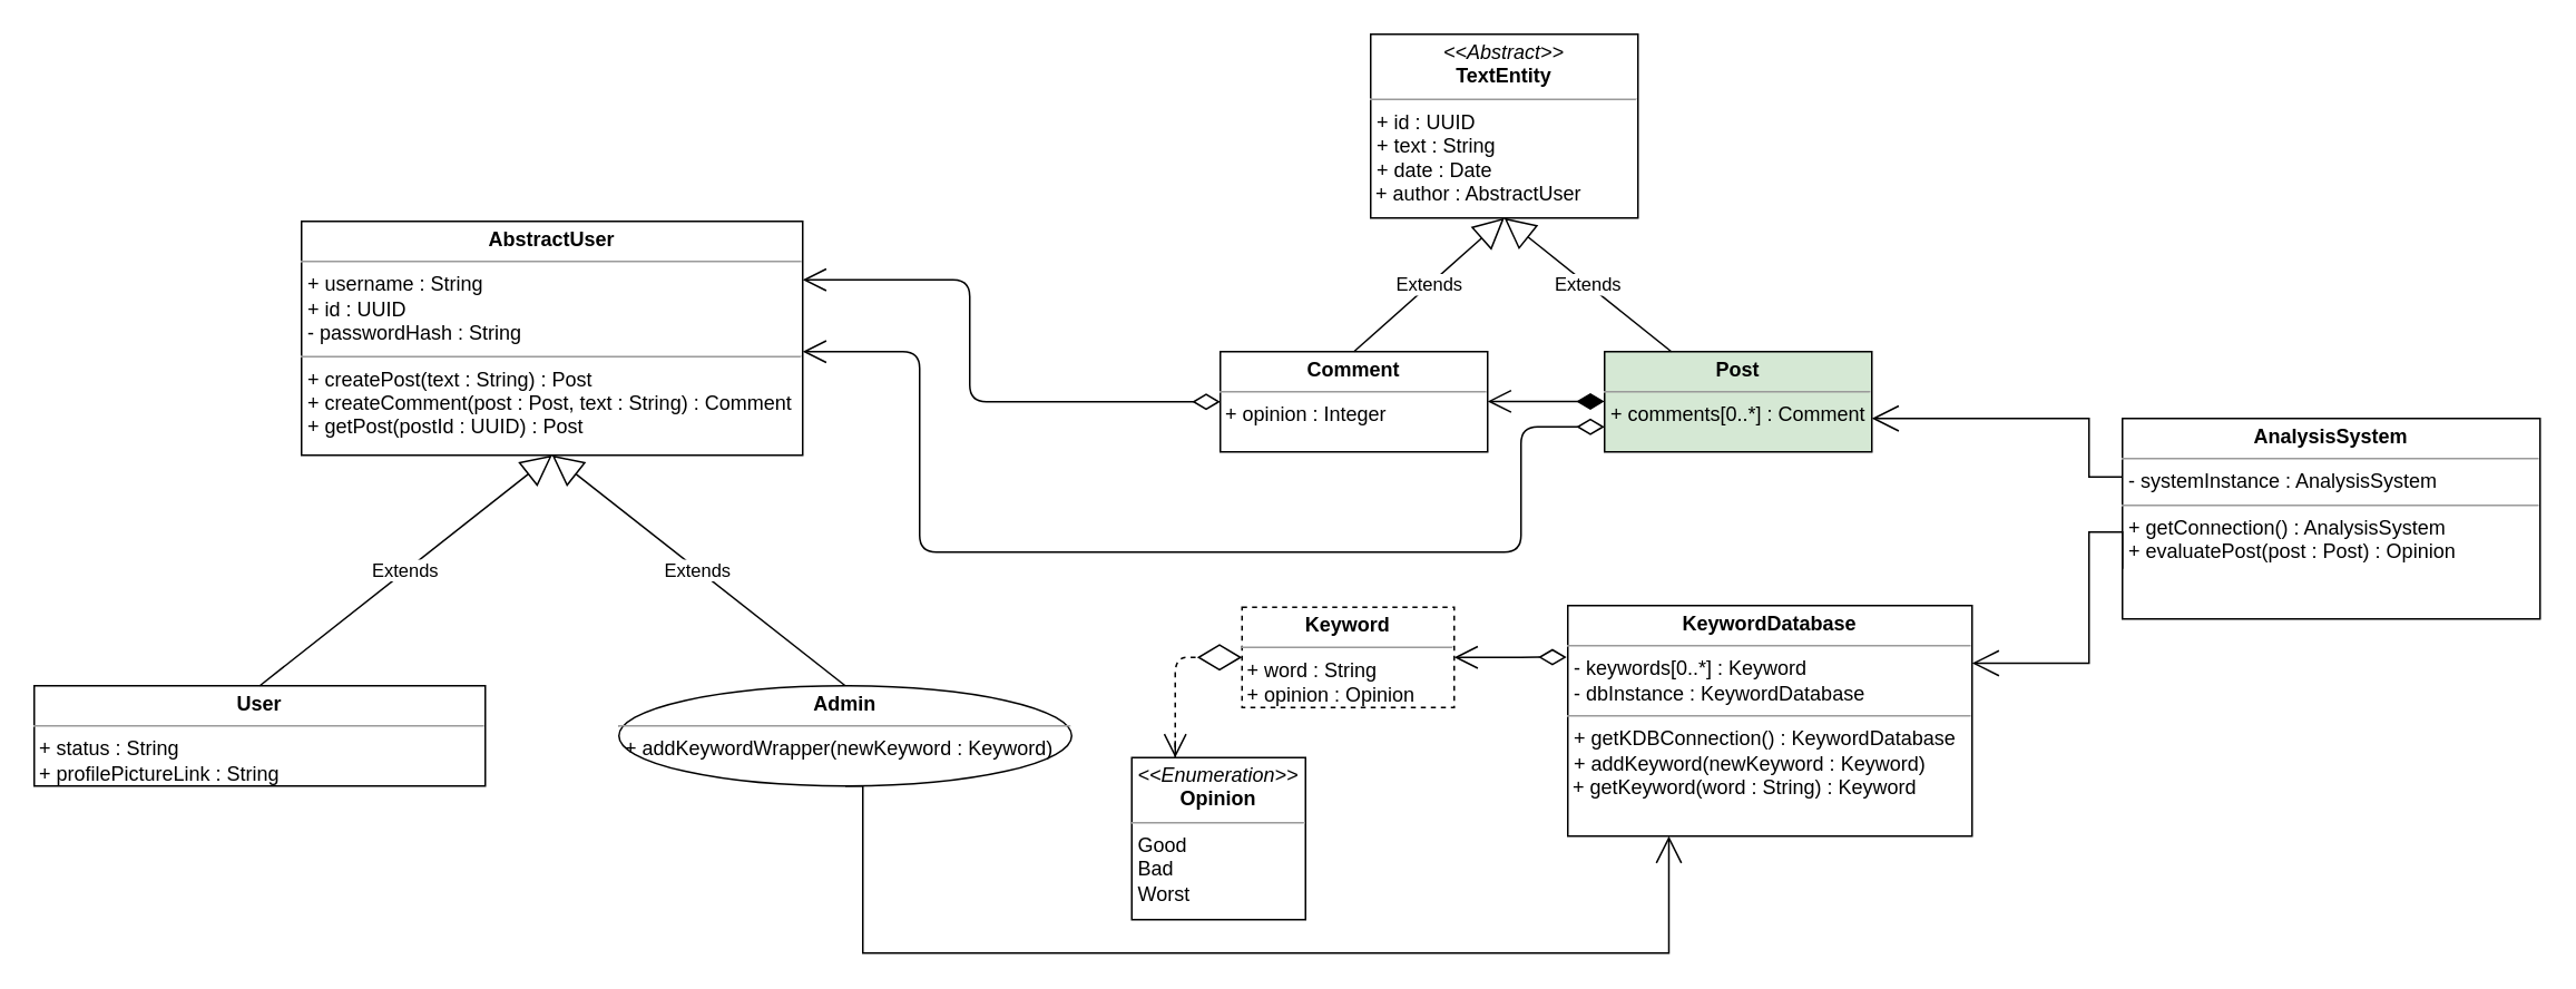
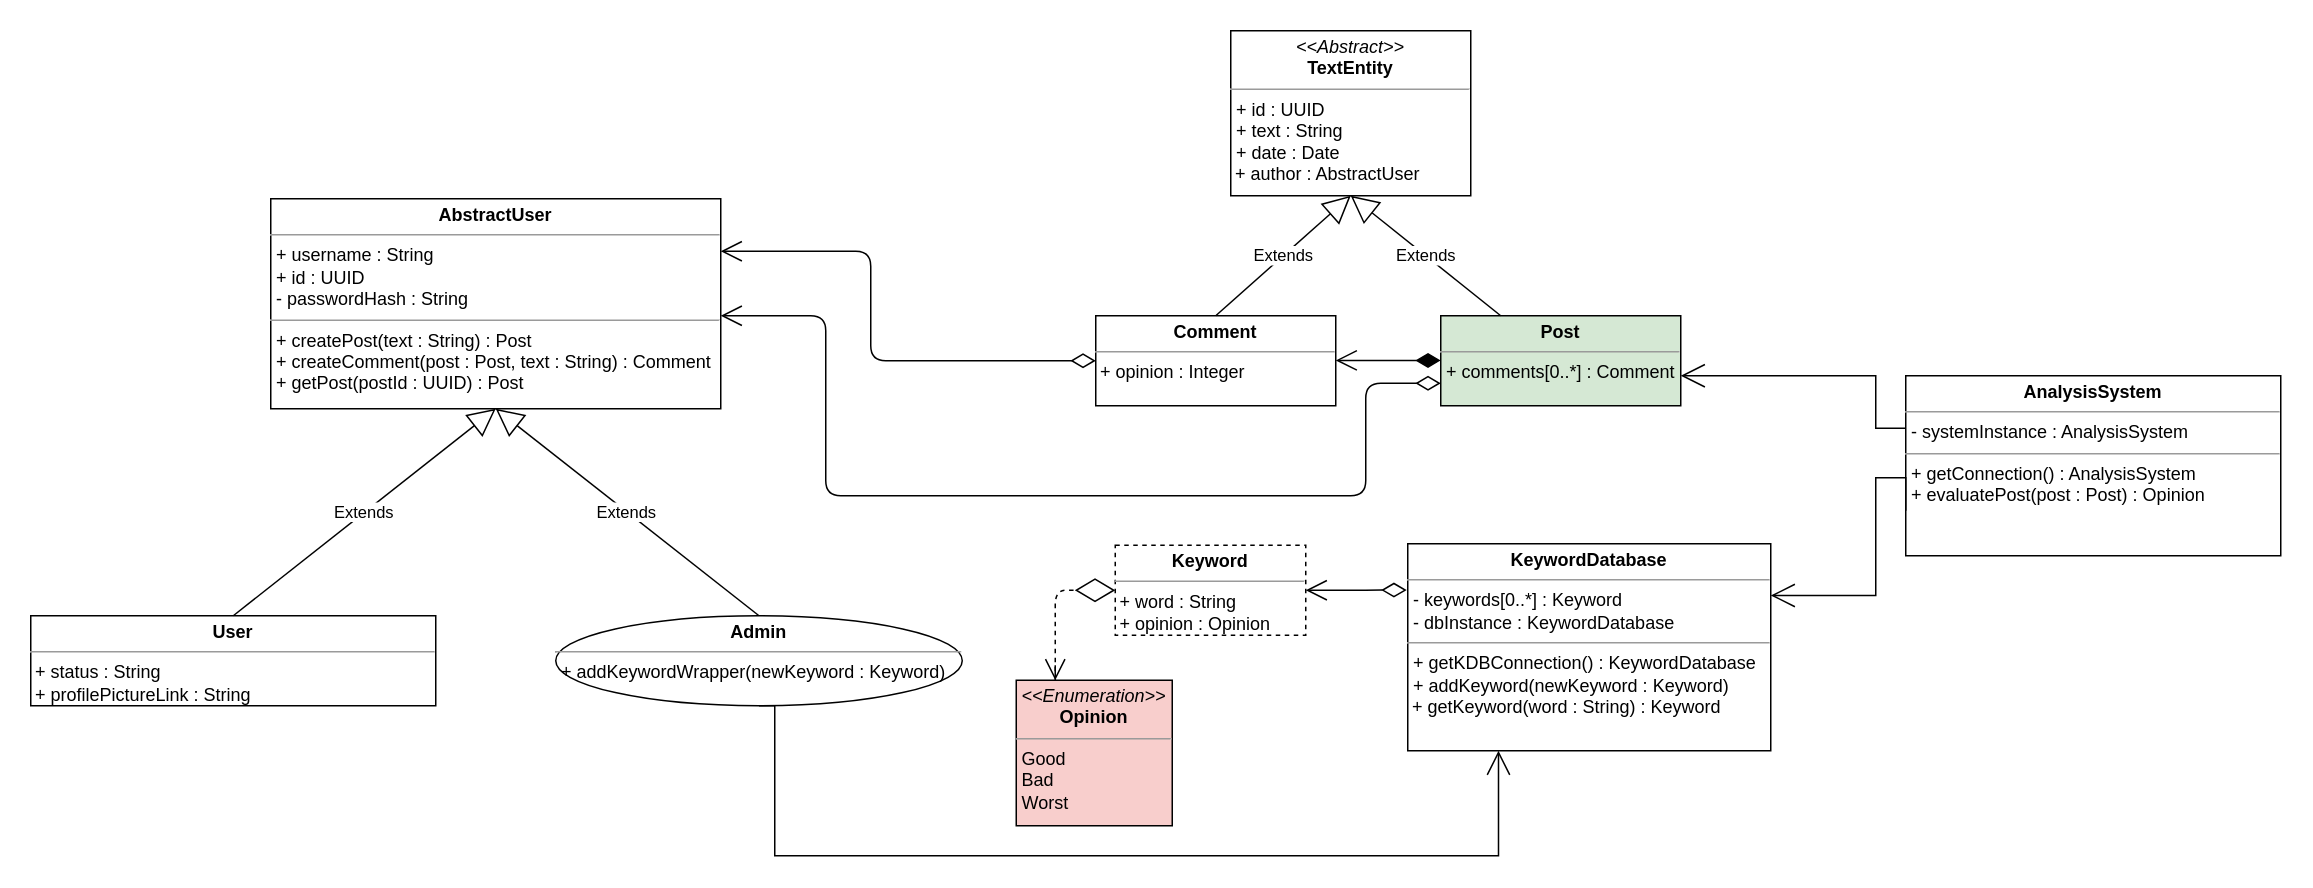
  <mxCell id="0" />
  <mxCell id="1" parent="0" />
  <mxCell id="2" value="&lt;p style=&quot;margin: 0px ; margin-top: 4px ; text-align: center&quot;&gt;&lt;b&gt;Comment&lt;/b&gt;&lt;/p&gt;&lt;hr size=&quot;1&quot;&gt;&amp;nbsp;+ opinion : Integer" style="verticalAlign=top;align=left;overflow=fill;fontSize=12;fontFamily=Helvetica;html=1;hachureGap=4;pointerEvents=0;" parent="1" vertex="1"><mxGeometry x="730" y="210" width="160" height="60" as="geometry" /></mxCell>
  <mxCell id="3" value="&lt;p style=&quot;margin: 0px ; margin-top: 4px ; text-align: center&quot;&gt;&lt;b&gt;Post&lt;/b&gt;&lt;/p&gt;&lt;hr size=&quot;1&quot;&gt;&lt;p style=&quot;margin: 0px ; margin-left: 4px&quot;&gt;+ comments[0..*] : Comment&lt;br&gt;&lt;/p&gt;" style="verticalAlign=top;align=left;overflow=fill;fontSize=12;fontFamily=Helvetica;html=1;hachureGap=4;pointerEvents=0;fillColor=#d5e8d4;" parent="1" vertex="1"><mxGeometry x="960" y="210" width="160" height="60" as="geometry" /></mxCell>
  <mxCell id="4" value="&lt;p style=&quot;margin: 0px ; margin-top: 4px ; text-align: center&quot;&gt;&lt;b&gt;User&lt;/b&gt;&lt;/p&gt;&lt;hr size=&quot;1&quot;&gt;&lt;div&gt;&amp;nbsp;+ status : String&lt;/div&gt;&lt;div&gt;&amp;nbsp;+ profilePictureLink : String&lt;br&gt;&lt;/div&gt;&lt;p style=&quot;margin: 0px ; margin-left: 4px&quot;&gt;&lt;br&gt;&lt;/p&gt;" style="verticalAlign=top;align=left;overflow=fill;fontSize=12;fontFamily=Helvetica;html=1;hachureGap=4;pointerEvents=0;" parent="1" vertex="1"><mxGeometry x="20" y="410" width="270" height="60" as="geometry" /></mxCell>
  <mxCell id="5" value="&lt;p style=&quot;margin: 0px ; margin-top: 4px ; text-align: center&quot;&gt;&lt;b&gt;KeywordDatabase&lt;/b&gt;&lt;br&gt;&lt;/p&gt;&lt;hr size=&quot;1&quot;&gt;&lt;p style=&quot;margin: 0px ; margin-left: 4px&quot;&gt;- keywords[0..*] : Keyword&lt;br&gt;&lt;/p&gt;&lt;p style=&quot;margin: 0px ; margin-left: 4px&quot;&gt;- dbInstance : KeywordDatabase&lt;br&gt;&lt;/p&gt;&lt;hr size=&quot;1&quot;&gt;&lt;p style=&quot;margin: 0px ; margin-left: 4px&quot;&gt;+ getKDBConnection() : KeywordDatabase&lt;br&gt;&lt;/p&gt;&lt;p style=&quot;margin: 0px ; margin-left: 4px&quot;&gt;+ addKeyword(newKeyword : Keyword)&lt;/p&gt;&lt;div&gt;&amp;nbsp;+ getKeyword(word : String) : Keyword&lt;br&gt;&lt;/div&gt;" style="verticalAlign=top;align=left;overflow=fill;fontSize=12;fontFamily=Helvetica;html=1;hachureGap=4;pointerEvents=0;" parent="1" vertex="1"><mxGeometry x="938" y="362" width="242" height="138" as="geometry" /></mxCell>
  <mxCell id="6" value="&lt;p style=&quot;margin: 0px ; margin-top: 4px ; text-align: center&quot;&gt;&lt;b&gt;Keyword&lt;/b&gt;&lt;br&gt;&lt;/p&gt;&lt;hr size=&quot;1&quot;&gt;&lt;div&gt;&amp;nbsp;+ word : String&lt;br&gt;&lt;/div&gt;&lt;div&gt;&amp;nbsp;+ opinion : Opinion&lt;/div&gt;&lt;div&gt;&lt;br&gt;&lt;/div&gt;&lt;hr size=&quot;1&quot;&gt;" style="verticalAlign=top;align=left;overflow=fill;fontSize=12;fontFamily=Helvetica;html=1;hachureGap=4;pointerEvents=0;dashed=1;" parent="1" vertex="1"><mxGeometry x="743" y="363" width="127" height="60" as="geometry" /></mxCell>
- <mxCell id="7" value="&lt;p style=&quot;margin: 0px ; margin-top: 4px ; text-align: center&quot;&gt;&lt;i&gt;&amp;lt;&amp;lt;Enumeration&amp;gt;&amp;gt;&lt;/i&gt;&lt;br&gt;&lt;b&gt;Opinion&lt;/b&gt;&lt;/p&gt;&lt;hr size=&quot;1&quot;&gt;&lt;p style=&quot;margin: 0px ; margin-left: 4px&quot;&gt;Good&lt;/p&gt;&lt;p style=&quot;margin: 0px ; margin-left: 4px&quot;&gt;Bad&lt;/p&gt;&lt;p style=&quot;margin: 0px ; margin-left: 4px&quot;&gt;Worst&lt;br&gt;&lt;/p&gt;" style="verticalAlign=top;align=left;overflow=fill;fontSize=12;fontFamily=Helvetica;html=1;hachureGap=4;pointerEvents=0;" parent="1" vertex="1"><mxGeometry x="677" y="453" width="104" height="97" as="geometry" /></mxCell>
+ <mxCell id="7" value="&lt;p style=&quot;margin: 0px ; margin-top: 4px ; text-align: center&quot;&gt;&lt;i&gt;&amp;lt;&amp;lt;Enumeration&amp;gt;&amp;gt;&lt;/i&gt;&lt;br&gt;&lt;b&gt;Opinion&lt;/b&gt;&lt;/p&gt;&lt;hr size=&quot;1&quot;&gt;&lt;p style=&quot;margin: 0px ; margin-left: 4px&quot;&gt;Good&lt;/p&gt;&lt;p style=&quot;margin: 0px ; margin-left: 4px&quot;&gt;Bad&lt;/p&gt;&lt;p style=&quot;margin: 0px ; margin-left: 4px&quot;&gt;Worst&lt;br&gt;&lt;/p&gt;" style="verticalAlign=top;align=left;overflow=fill;fontSize=12;fontFamily=Helvetica;html=1;hachureGap=4;pointerEvents=0;fillColor=#f8cecc;" parent="1" vertex="1"><mxGeometry x="677" y="453" width="104" height="97" as="geometry" /></mxCell>
  <mxCell id="8" value="" style="endArrow=diamondThin;endFill=0;endSize=24;html=1;sourcePerimeterSpacing=8;targetPerimeterSpacing=8;exitX=0.25;exitY=0;exitDx=0;exitDy=0;entryX=0;entryY=0.5;entryDx=0;entryDy=0;dashed=1;" parent="1" source="7" target="6" edge="1"><mxGeometry width="160" relative="1" as="geometry"><mxPoint x="577" y="433" as="sourcePoint" /><mxPoint x="743" y="413" as="targetPoint" /><Array as="points"><mxPoint x="703" y="393" /></Array></mxGeometry></mxCell>
  <mxCell id="9" style="edgeStyle=orthogonalEdgeStyle;rounded=0;orthogonalLoop=1;jettySize=auto;html=1;exitX=0;exitY=0.25;exitDx=0;exitDy=0;endArrow=open;startSize=14;endSize=14;sourcePerimeterSpacing=8;targetPerimeterSpacing=8;" parent="1" source="10" edge="1"><mxGeometry relative="1" as="geometry"><Array as="points"><mxPoint x="1280" y="285" /><mxPoint x="1250" y="285" /><mxPoint x="1250" y="250" /><mxPoint x="1120" y="250" /></Array><mxPoint x="1120" y="250" as="targetPoint" /></mxGeometry></mxCell>
  <mxCell id="10" value="&lt;p style=&quot;margin: 0px ; margin-top: 4px ; text-align: center&quot;&gt;&lt;b&gt;AnalysisSystem&lt;/b&gt;&lt;/p&gt;&lt;hr size=&quot;1&quot;&gt;&lt;p style=&quot;margin: 0px ; margin-left: 4px&quot;&gt;- systemInstance : AnalysisSystem&lt;br&gt;&lt;/p&gt;&lt;hr size=&quot;1&quot;&gt;&lt;p style=&quot;margin: 0px ; margin-left: 4px&quot;&gt;+ getConnection() : AnalysisSystem&lt;br&gt;&lt;/p&gt;&lt;p style=&quot;margin: 0px ; margin-left: 4px&quot;&gt;+ evaluatePost(post : Post) : Opinion&lt;/p&gt;" style="verticalAlign=top;align=left;overflow=fill;fontSize=12;fontFamily=Helvetica;html=1;hachureGap=4;pointerEvents=0;" parent="1" vertex="1"><mxGeometry x="1270" y="250" width="250" height="120" as="geometry" /></mxCell>
  <mxCell id="11" value="" style="endArrow=open;endFill=1;endSize=12;html=1;sourcePerimeterSpacing=8;targetPerimeterSpacing=8;" parent="1" edge="1"><mxGeometry width="160" relative="1" as="geometry"><mxPoint x="703" y="443" as="sourcePoint" /><mxPoint x="703" y="453" as="targetPoint" /></mxGeometry></mxCell>
  <mxCell id="12" style="edgeStyle=orthogonalEdgeStyle;rounded=0;orthogonalLoop=1;jettySize=auto;html=1;exitX=0;exitY=0.75;exitDx=0;exitDy=0;endArrow=open;startSize=14;endSize=14;sourcePerimeterSpacing=8;targetPerimeterSpacing=8;entryX=1;entryY=0.25;entryDx=0;entryDy=0;" parent="1" source="10" target="5" edge="1"><mxGeometry relative="1" as="geometry"><mxPoint x="1160" y="420" as="targetPoint" /><mxPoint x="930" y="97.5" as="sourcePoint" /><Array as="points"><mxPoint x="1250" y="318" /><mxPoint x="1250" y="397" /></Array></mxGeometry></mxCell>
  <mxCell id="13" value="&lt;p style=&quot;margin: 0px ; margin-top: 4px ; text-align: center&quot;&gt;&lt;i&gt;&amp;lt;&amp;lt;Abstract&amp;gt;&amp;gt;&lt;/i&gt;&lt;b&gt;&lt;br&gt;TextEntity&lt;/b&gt;&lt;br&gt;&lt;/p&gt;&lt;hr size=&quot;1&quot;&gt;&lt;p style=&quot;margin: 0px ; margin-left: 4px&quot;&gt;+ id : UUID&lt;/p&gt;&lt;p style=&quot;margin: 0px ; margin-left: 4px&quot;&gt;+ text : String&lt;br&gt;+ date : Date&lt;/p&gt;&amp;nbsp;+ author : AbstractUser" style="verticalAlign=top;align=left;overflow=fill;fontSize=12;fontFamily=Helvetica;html=1;hachureGap=4;pointerEvents=0;" parent="1" vertex="1"><mxGeometry x="820" width="160" height="110" as="geometry" y="20" /></mxCell>
  <mxCell id="14" value="" style="endArrow=open;html=1;endSize=12;startArrow=diamondThin;startSize=14;startFill=0;edgeStyle=orthogonalEdgeStyle;align=left;verticalAlign=bottom;sourcePerimeterSpacing=8;targetPerimeterSpacing=8;entryX=1;entryY=0.25;entryDx=0;entryDy=0;exitX=0;exitY=0.5;exitDx=0;exitDy=0;" parent="1" source="2" target="17" edge="1"><mxGeometry x="-1" y="3" relative="1" as="geometry"><mxPoint x="740" y="202" as="sourcePoint" /><mxPoint x="660" y="200" as="targetPoint" /><Array as="points"><mxPoint x="580" y="240" /><mxPoint x="580" y="167" /></Array></mxGeometry></mxCell>
  <mxCell id="15" value="Extends" style="endArrow=block;endSize=16;endFill=0;html=1;sourcePerimeterSpacing=8;targetPerimeterSpacing=8;exitX=0.5;exitY=0;exitDx=0;exitDy=0;entryX=0.5;entryY=1;entryDx=0;entryDy=0;" parent="1" source="2" target="13" edge="1"><mxGeometry width="160" relative="1" as="geometry"><mxPoint x="980" y="290" as="sourcePoint" /><mxPoint x="830" y="140" as="targetPoint" /></mxGeometry></mxCell>
  <mxCell id="16" value="Extends" style="endArrow=block;endSize=16;endFill=0;html=1;sourcePerimeterSpacing=8;targetPerimeterSpacing=8;exitX=0.25;exitY=0;exitDx=0;exitDy=0;entryX=0.5;entryY=1;entryDx=0;entryDy=0;" parent="1" source="3" target="13" edge="1"><mxGeometry width="160" relative="1" as="geometry"><mxPoint x="950" y="130" as="sourcePoint" /><mxPoint x="1110" y="130" as="targetPoint" /></mxGeometry></mxCell>
  <mxCell id="17" value="&lt;p style=&quot;margin: 0px ; margin-top: 4px ; text-align: center&quot;&gt;&lt;b&gt;AbstractUser&lt;/b&gt;&lt;/p&gt;&lt;hr size=&quot;1&quot;&gt;&lt;p style=&quot;margin: 0px ; margin-left: 4px&quot;&gt;+ username : String&lt;/p&gt;&lt;p style=&quot;margin: 0px ; margin-left: 4px&quot;&gt;+ id : UUID&lt;br&gt;&lt;/p&gt;&lt;p style=&quot;margin: 0px ; margin-left: 4px&quot;&gt;- passwordHash : String&lt;/p&gt;&lt;hr size=&quot;1&quot;&gt;&lt;p style=&quot;margin: 0px ; margin-left: 4px&quot;&gt;+ createPost(text : String) : Post&lt;/p&gt;&lt;p style=&quot;margin: 0px ; margin-left: 4px&quot;&gt;+ createComment(post : Post, text : String) : Comment&lt;br&gt;&lt;/p&gt;&lt;p style=&quot;margin: 0px ; margin-left: 4px&quot;&gt;+ getPost(postId : UUID) : Post&lt;br&gt;&lt;/p&gt;&lt;p style=&quot;margin: 0px ; margin-left: 4px&quot;&gt;&lt;br&gt;&lt;/p&gt;" style="verticalAlign=top;align=left;overflow=fill;fontSize=12;fontFamily=Helvetica;html=1;hachureGap=4;pointerEvents=0;" parent="1" vertex="1"><mxGeometry x="180" y="132" width="300" height="140" as="geometry" /></mxCell>
  <mxCell id="18" style="edgeStyle=orthogonalEdgeStyle;rounded=0;orthogonalLoop=1;jettySize=auto;html=1;exitX=0.5;exitY=1;exitDx=0;exitDy=0;entryX=0.25;entryY=1;entryDx=0;entryDy=0;endArrow=open;startSize=14;endSize=14;sourcePerimeterSpacing=8;targetPerimeterSpacing=8;strokeColor=#000000;" parent="1" source="23" target="5" edge="1"><mxGeometry relative="1" as="geometry"><Array as="points"><mxPoint x="516" y="570" /><mxPoint x="999" y="570" /></Array><mxPoint x="560" y="510" as="sourcePoint" /></mxGeometry></mxCell>
  <mxCell id="19" value="Extends" style="endArrow=block;endSize=16;endFill=0;html=1;sourcePerimeterSpacing=8;targetPerimeterSpacing=8;strokeColor=#000000;entryX=0.5;entryY=1;entryDx=0;entryDy=0;exitX=0.5;exitY=0;exitDx=0;exitDy=0;" parent="1" source="4" target="17" edge="1"><mxGeometry width="160" relative="1" as="geometry"><mxPoint x="165" y="320" as="sourcePoint" /><mxPoint x="325" y="320" as="targetPoint" /></mxGeometry></mxCell>
  <mxCell id="20" value="Extends" style="endArrow=block;endSize=16;endFill=0;html=1;sourcePerimeterSpacing=8;targetPerimeterSpacing=8;strokeColor=#000000;entryX=0.5;entryY=1;entryDx=0;entryDy=0;exitX=0.5;exitY=0;exitDx=0;exitDy=0;" parent="1" source="23" target="17" edge="1"><mxGeometry width="160" relative="1" as="geometry"><mxPoint x="500" y="410" as="sourcePoint" /><mxPoint x="370" y="300" as="targetPoint" /></mxGeometry></mxCell>
  <mxCell id="21" value="" style="endArrow=open;html=1;endSize=12;startArrow=diamondThin;startSize=14;startFill=0;edgeStyle=orthogonalEdgeStyle;align=left;verticalAlign=bottom;sourcePerimeterSpacing=8;targetPerimeterSpacing=8;strokeColor=#000000;exitX=0;exitY=0.75;exitDx=0;exitDy=0;" parent="1" source="3" edge="1"><mxGeometry x="-1" y="3" relative="1" as="geometry"><mxPoint x="870" y="340" as="sourcePoint" /><mxPoint x="480" y="210" as="targetPoint" /><Array as="points"><mxPoint x="910" y="255" /><mxPoint x="910" y="330" /><mxPoint x="550" y="330" /><mxPoint x="550" y="210" /><mxPoint x="480" y="210" /></Array></mxGeometry></mxCell>
  <mxCell id="22" style="edgeStyle=orthogonalEdgeStyle;rounded=0;orthogonalLoop=1;jettySize=auto;html=1;exitX=0.5;exitY=1;exitDx=0;exitDy=0;" parent="1" source="4" target="4" edge="1"><mxGeometry relative="1" as="geometry" /></mxCell>
  <mxCell id="23" value="&lt;p style=&quot;margin: 0px ; margin-top: 4px ; text-align: center&quot;&gt;&lt;b&gt;Admin&lt;/b&gt;&lt;/p&gt;&lt;hr size=&quot;1&quot;&gt;&lt;p style=&quot;margin: 0px ; margin-left: 4px&quot;&gt;+ addKeywordWrapper(newKeyword : Keyword)&lt;br&gt;&lt;/p&gt;" style="ellipse;verticalAlign=top;align=left;overflow=fill;fontSize=12;fontFamily=Helvetica;html=1;" parent="1" vertex="1"><mxGeometry x="370" y="410" width="271" height="60" as="geometry" /></mxCell>
  <mxCell id="24" value="" style="endArrow=open;html=1;endSize=12;startArrow=diamondThin;startSize=14;startFill=0;edgeStyle=orthogonalEdgeStyle;align=left;verticalAlign=bottom;entryX=1;entryY=0.5;entryDx=0;entryDy=0;exitX=-0.003;exitY=0.224;exitDx=0;exitDy=0;exitPerimeter=0;" parent="1" source="5" target="6" edge="1"><mxGeometry x="-1" y="3" relative="1" as="geometry"><mxPoint x="930" y="393" as="sourcePoint" /><mxPoint x="868" y="400" as="targetPoint" /><Array as="points"><mxPoint x="920" y="393" /></Array></mxGeometry></mxCell>
  <mxCell id="25" value="" style="endArrow=open;html=1;endSize=12;startArrow=diamondThin;startSize=14;startFill=1;edgeStyle=orthogonalEdgeStyle;align=left;verticalAlign=bottom;" parent="1" edge="1"><mxGeometry x="-1" y="3" relative="1" as="geometry"><mxPoint x="960" y="240" as="sourcePoint" /><mxPoint x="890" y="239.76" as="targetPoint" /><Array as="points"><mxPoint x="890" y="240" /></Array></mxGeometry></mxCell>
